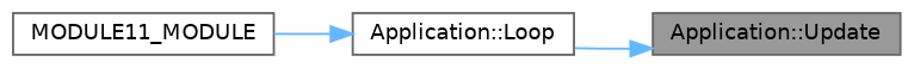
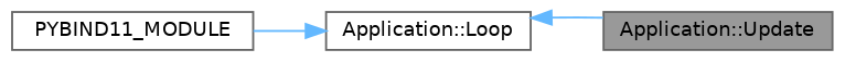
  digraph {
    rankdir=RL
    node [color=grey40 fillcolor=white fontname=Helvetica fontsize=10 shape=box style=filled]
    edge [color=steelblue1 dir=back fontname=Helvetica fontsize=10 labelfontname=Helvetica labelfontsize=10 style=solid]
    n1 [color=gray40 fillcolor=grey60 fontcolor=black height=0.2 label="Application::Update" width=0.4]
    n2 [height=0.2 label="Application::Loop" width=0.4]
-   n3 [height=0.2 label=MODULE11_MODULE width=0.4]
-   n1 -> n2
+   n3 [height=0.2 label=PYBIND11_MODULE width=0.4]
+   n2 -> n1
    n2 -> n3
  }
